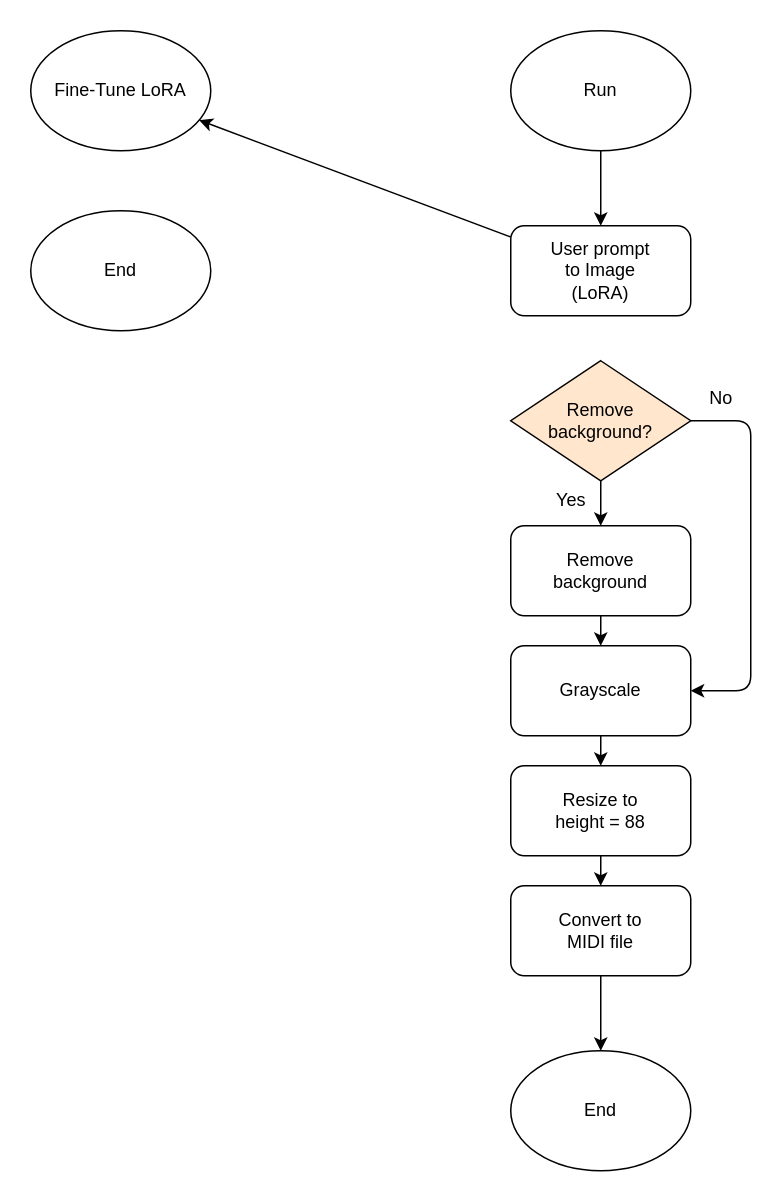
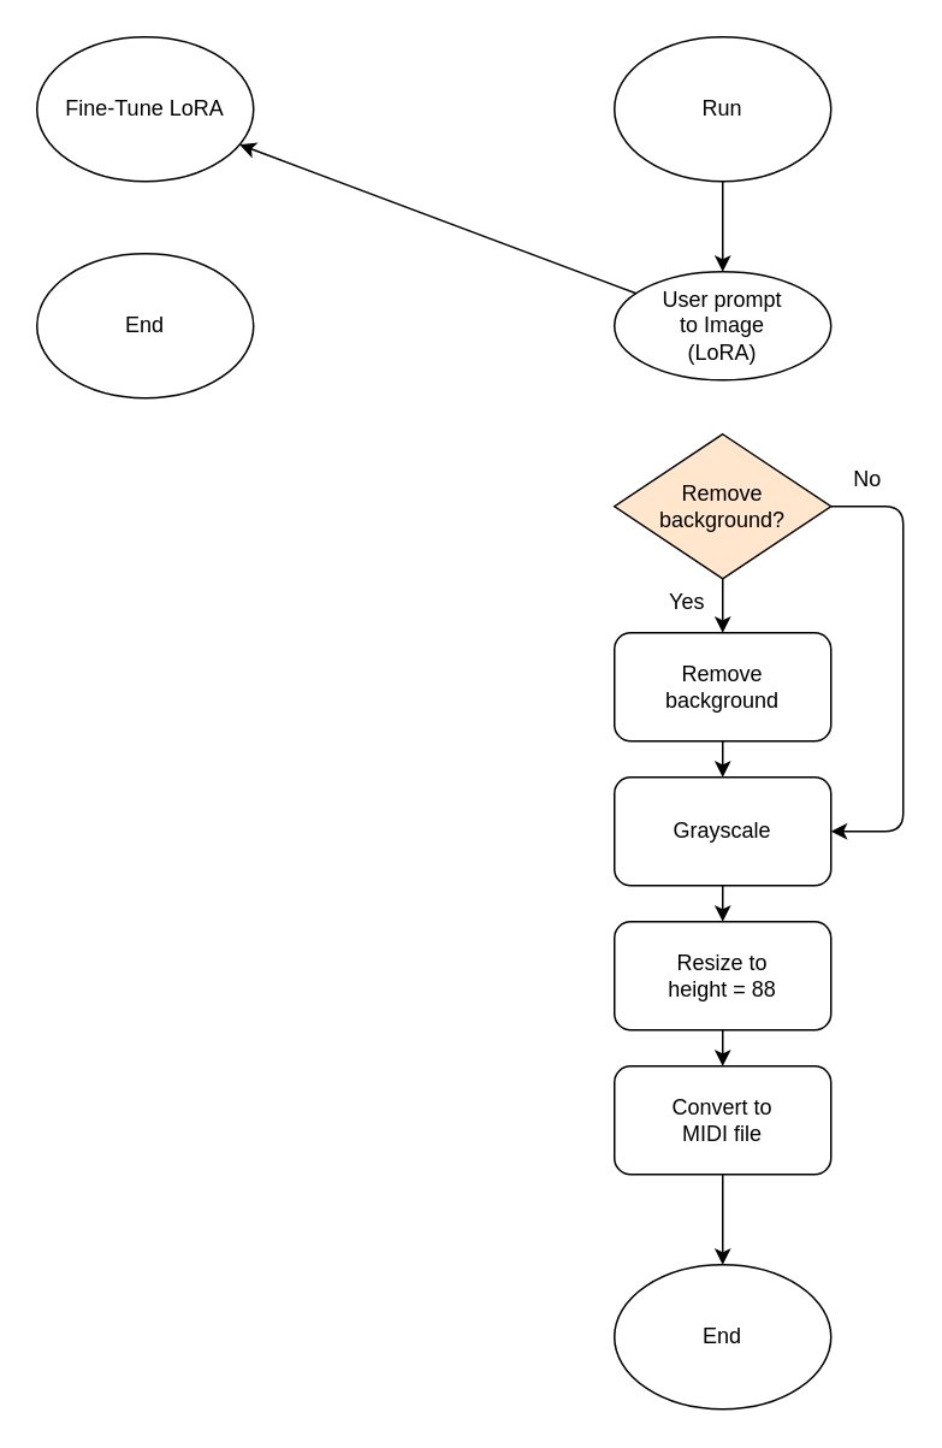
  <mxCell id="0" />
  <mxCell id="1" parent="0" />
  <mxCell id="2" value="Fine-Tune LoRA" style="ellipse;whiteSpace=wrap;html=1;" parent="1" vertex="1"><mxGeometry x="20" y="20" width="120" height="80" as="geometry" /></mxCell>
  <mxCell id="3" value="End" style="ellipse;whiteSpace=wrap;html=1;" parent="1" vertex="1"><mxGeometry x="20" y="140" width="120" height="80" as="geometry" /></mxCell>
  <mxCell id="4" value="" style="edgeStyle=none;html=1;" parent="1" source="5" target="8" edge="1"><mxGeometry relative="1" as="geometry" /></mxCell>
  <mxCell id="5" value="Run" style="ellipse;whiteSpace=wrap;html=1;" parent="1" vertex="1"><mxGeometry x="340" y="20" width="120" height="80" as="geometry" /></mxCell>
  <mxCell id="6" value="End" style="ellipse;whiteSpace=wrap;html=1;" parent="1" vertex="1"><mxGeometry x="340" y="700" width="120" height="80" as="geometry" /></mxCell>
  <mxCell id="7" value="" style="edgeStyle=none;html=1;" parent="1" source="8" target="2" edge="1"><mxGeometry relative="1" as="geometry"><mxPoint x="400" y="230" as="targetPoint" /></mxGeometry></mxCell>
- <mxCell id="8" value="User prompt&lt;div&gt;to&amp;nbsp;&lt;span style=&quot;background-color: transparent;&quot;&gt;Image&lt;/span&gt;&lt;/div&gt;&lt;div&gt;&lt;span style=&quot;background-color: transparent;&quot;&gt;(LoRA)&lt;/span&gt;&lt;/div&gt;" style="rounded=1;whiteSpace=wrap;html=1;" parent="1" vertex="1"><mxGeometry x="340" y="150" width="120" height="60" as="geometry" /></mxCell>
+ <mxCell id="8" value="User prompt&lt;div&gt;to&amp;nbsp;&lt;span style=&quot;background-color: transparent;&quot;&gt;Image&lt;/span&gt;&lt;/div&gt;&lt;div&gt;&lt;span style=&quot;background-color: transparent;&quot;&gt;(LoRA)&lt;/span&gt;&lt;/div&gt;" style="ellipse;whiteSpace=wrap;html=1;" parent="1" vertex="1"><mxGeometry x="340" y="150" width="120" height="60" as="geometry" /></mxCell>
  <mxCell id="9" style="edgeStyle=none;html=1;exitX=0.5;exitY=1;exitDx=0;exitDy=0;entryX=0.5;entryY=0;entryDx=0;entryDy=0;" parent="1" source="11" target="13" edge="1"><mxGeometry relative="1" as="geometry" /></mxCell>
  <mxCell id="10" style="edgeStyle=none;html=1;exitX=1;exitY=0.5;exitDx=0;exitDy=0;entryX=1;entryY=0.5;entryDx=0;entryDy=0;" parent="1" source="11" target="15" edge="1"><mxGeometry relative="1" as="geometry"><Array as="points"><mxPoint x="500" y="280" /><mxPoint x="500" y="460" /></Array></mxGeometry></mxCell>
  <mxCell id="11" value="Remove&lt;div&gt;background?&lt;/div&gt;" style="rhombus;whiteSpace=wrap;html=1;fillColor=#ffe6cc;" parent="1" vertex="1"><mxGeometry x="340" y="240" width="120" height="80" as="geometry" /></mxCell>
  <mxCell id="12" style="edgeStyle=none;html=1;exitX=0.5;exitY=1;exitDx=0;exitDy=0;entryX=0.5;entryY=0;entryDx=0;entryDy=0;" parent="1" source="13" target="15" edge="1"><mxGeometry relative="1" as="geometry" /></mxCell>
  <mxCell id="13" value="Remove&lt;div&gt;background&lt;/div&gt;" style="rounded=1;whiteSpace=wrap;html=1;" parent="1" vertex="1"><mxGeometry x="340" y="350" width="120" height="60" as="geometry" /></mxCell>
  <mxCell id="14" style="edgeStyle=none;html=1;exitX=0.5;exitY=1;exitDx=0;exitDy=0;entryX=0.5;entryY=0;entryDx=0;entryDy=0;" parent="1" source="15" target="17" edge="1"><mxGeometry relative="1" as="geometry" /></mxCell>
  <mxCell id="15" value="Grayscale" style="rounded=1;whiteSpace=wrap;html=1;" parent="1" vertex="1"><mxGeometry x="340" y="430" width="120" height="60" as="geometry" /></mxCell>
  <mxCell id="16" value="" style="edgeStyle=none;html=1;" parent="1" source="17" target="19" edge="1"><mxGeometry relative="1" as="geometry" /></mxCell>
  <mxCell id="17" value="Resize to&lt;div&gt;height = 88&lt;/div&gt;" style="rounded=1;whiteSpace=wrap;html=1;" parent="1" vertex="1"><mxGeometry x="340" y="510" width="120" height="60" as="geometry" /></mxCell>
  <mxCell id="18" value="" style="edgeStyle=none;html=1;" edge="1" parent="1" source="19" target="6"><mxGeometry relative="1" as="geometry" /></mxCell>
  <mxCell id="19" value="Convert to&lt;div&gt;MIDI file&lt;/div&gt;" style="rounded=1;whiteSpace=wrap;html=1;" parent="1" vertex="1"><mxGeometry x="340" y="590" width="120" height="60" as="geometry" /></mxCell>
  <mxCell id="20" value="Yes" style="text;html=1;align=center;verticalAlign=middle;resizable=0;points=[];autosize=1;strokeColor=none;fillColor=none;" parent="1" vertex="1"><mxGeometry x="360" y="318" width="40" height="30" as="geometry" /></mxCell>
  <mxCell id="21" value="No" style="text;html=1;align=center;verticalAlign=middle;resizable=0;points=[];autosize=1;strokeColor=none;fillColor=none;" parent="1" vertex="1"><mxGeometry x="460" y="250" width="40" height="30" as="geometry" /></mxCell>
